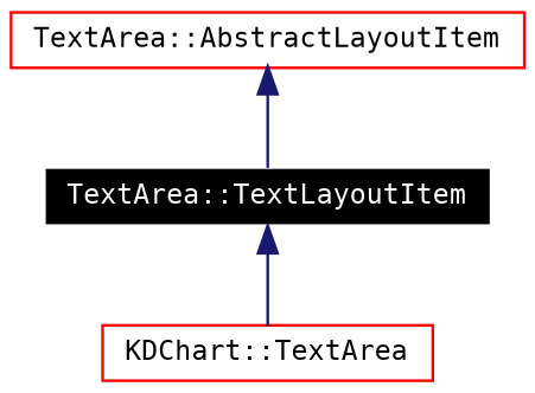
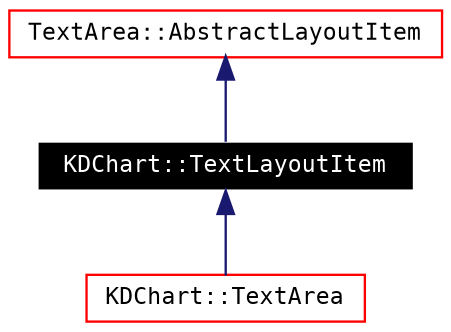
  digraph {
    fontname="DejaVu Sans Mono"
    node [color=red fontname="DejaVu Sans Mono" fontsize=10 shape=record]
    edge [color=midnightblue dir=back fontname="DejaVu Sans Mono" fontsize=10 labelfontname=Helvetica labelfontsize=10 style=solid]
-   n1 [color=white fillcolor=black fontcolor=white height=0.2 label="TextArea::TextLayoutItem" style=filled width=0.4]
+   n1 [color=white fillcolor=black fontcolor=white height=0.2 label="KDChart::TextLayoutItem" style=filled width=0.4]
    n2 [height=0.2 label="KDChart::TextArea" width=0.4]
    n3 [height=0.2 label="TextArea::AbstractLayoutItem" width=0.4]
    n1 -> n2
    n3 -> n1
  }
